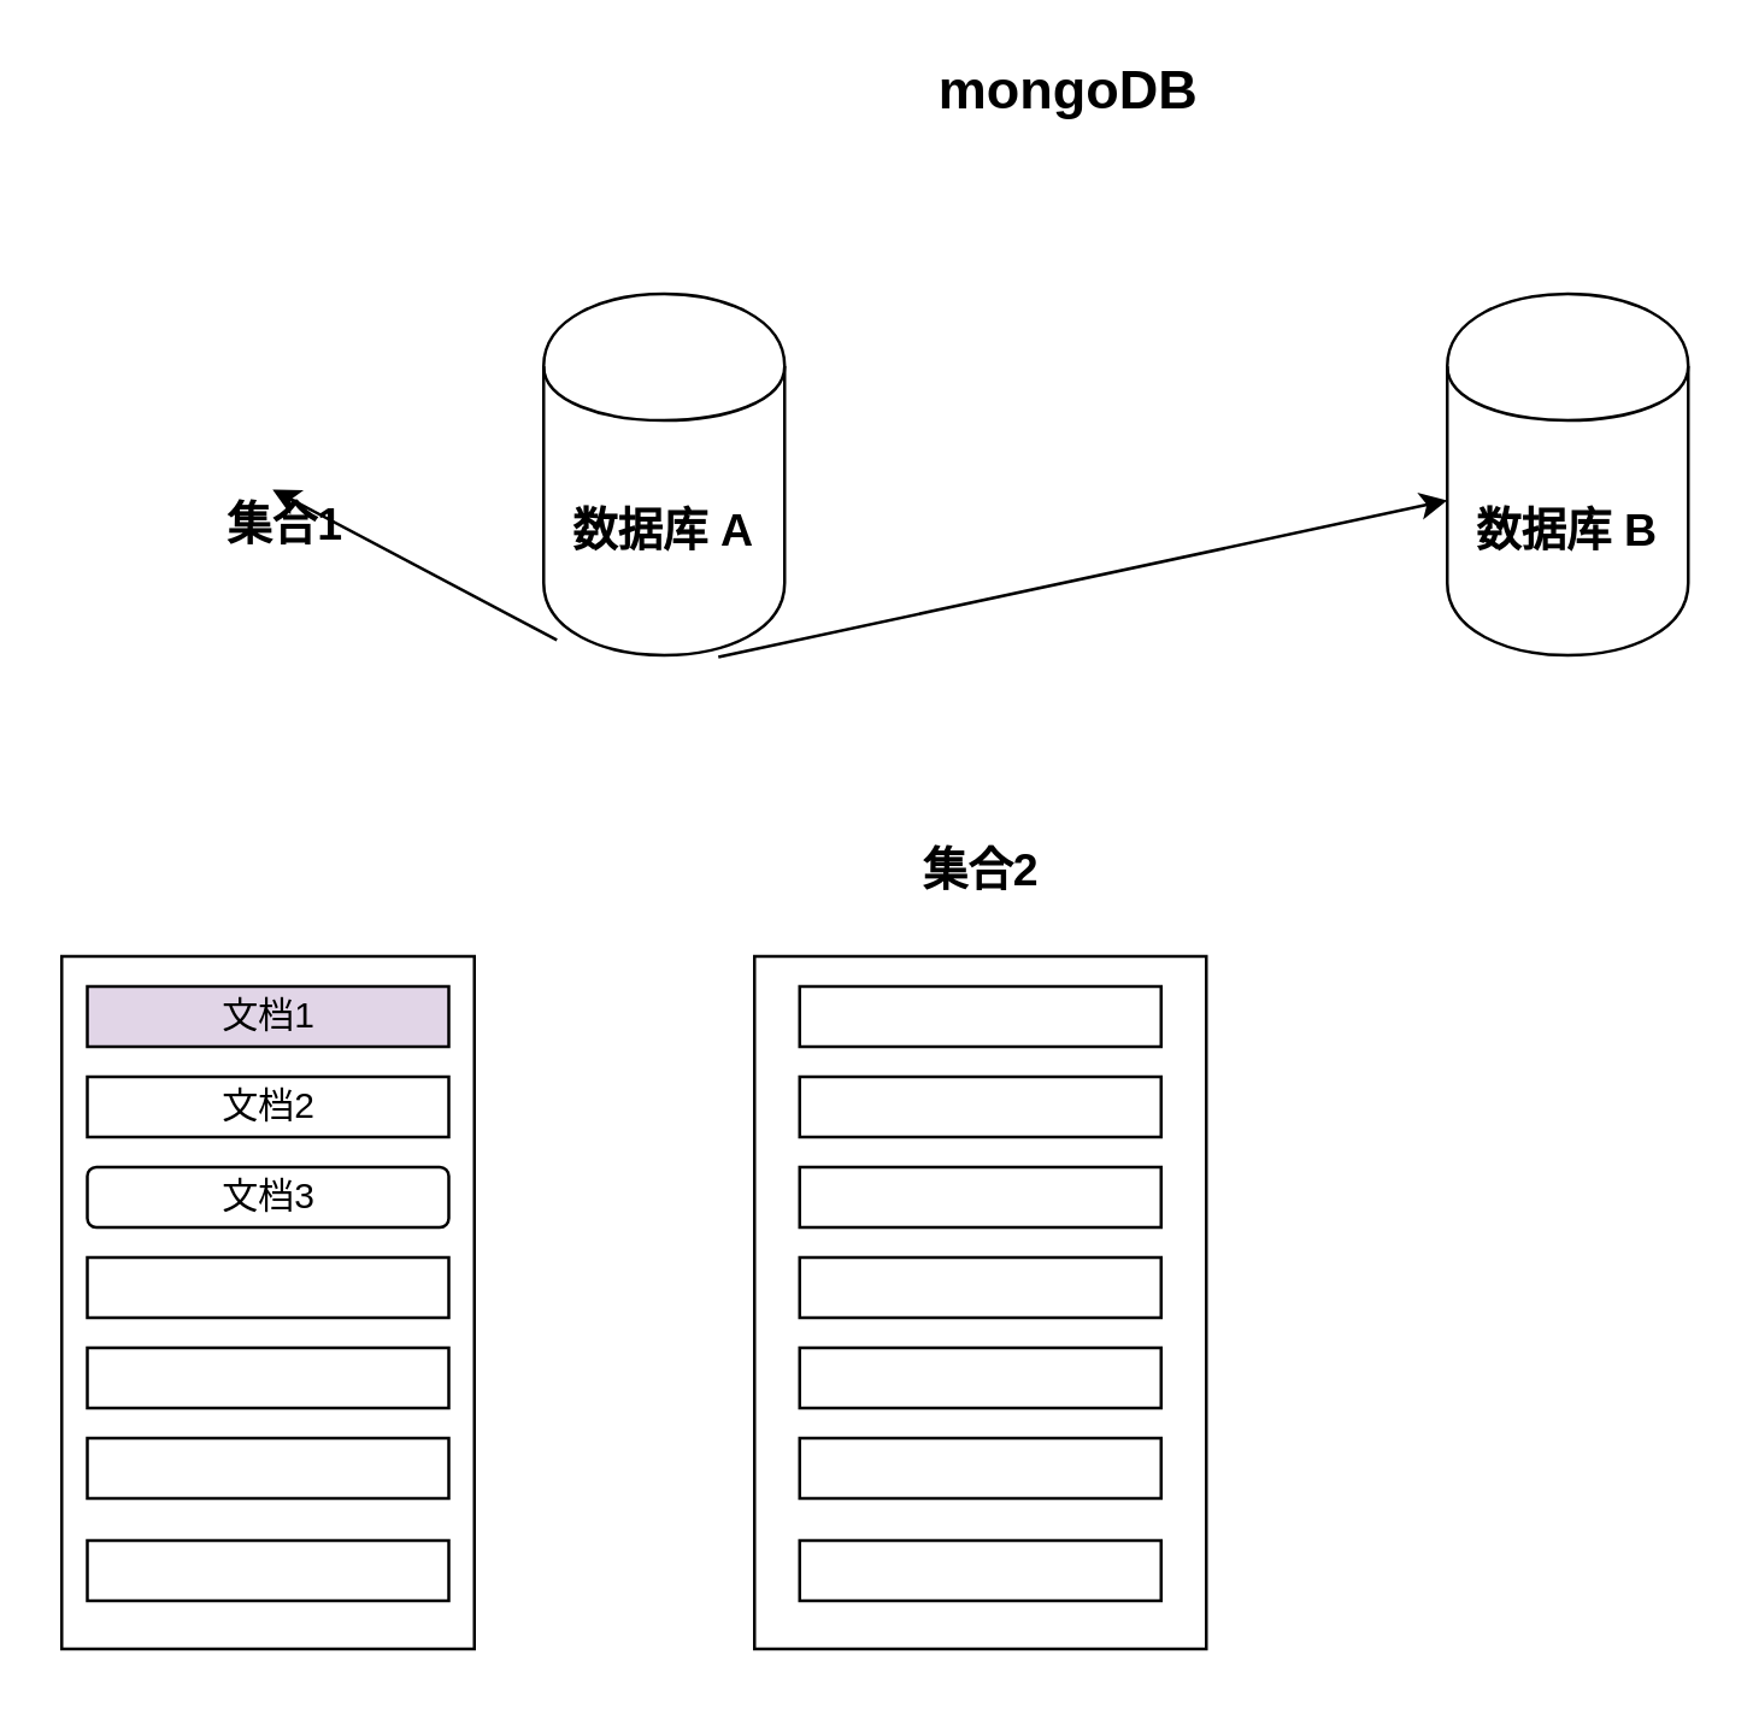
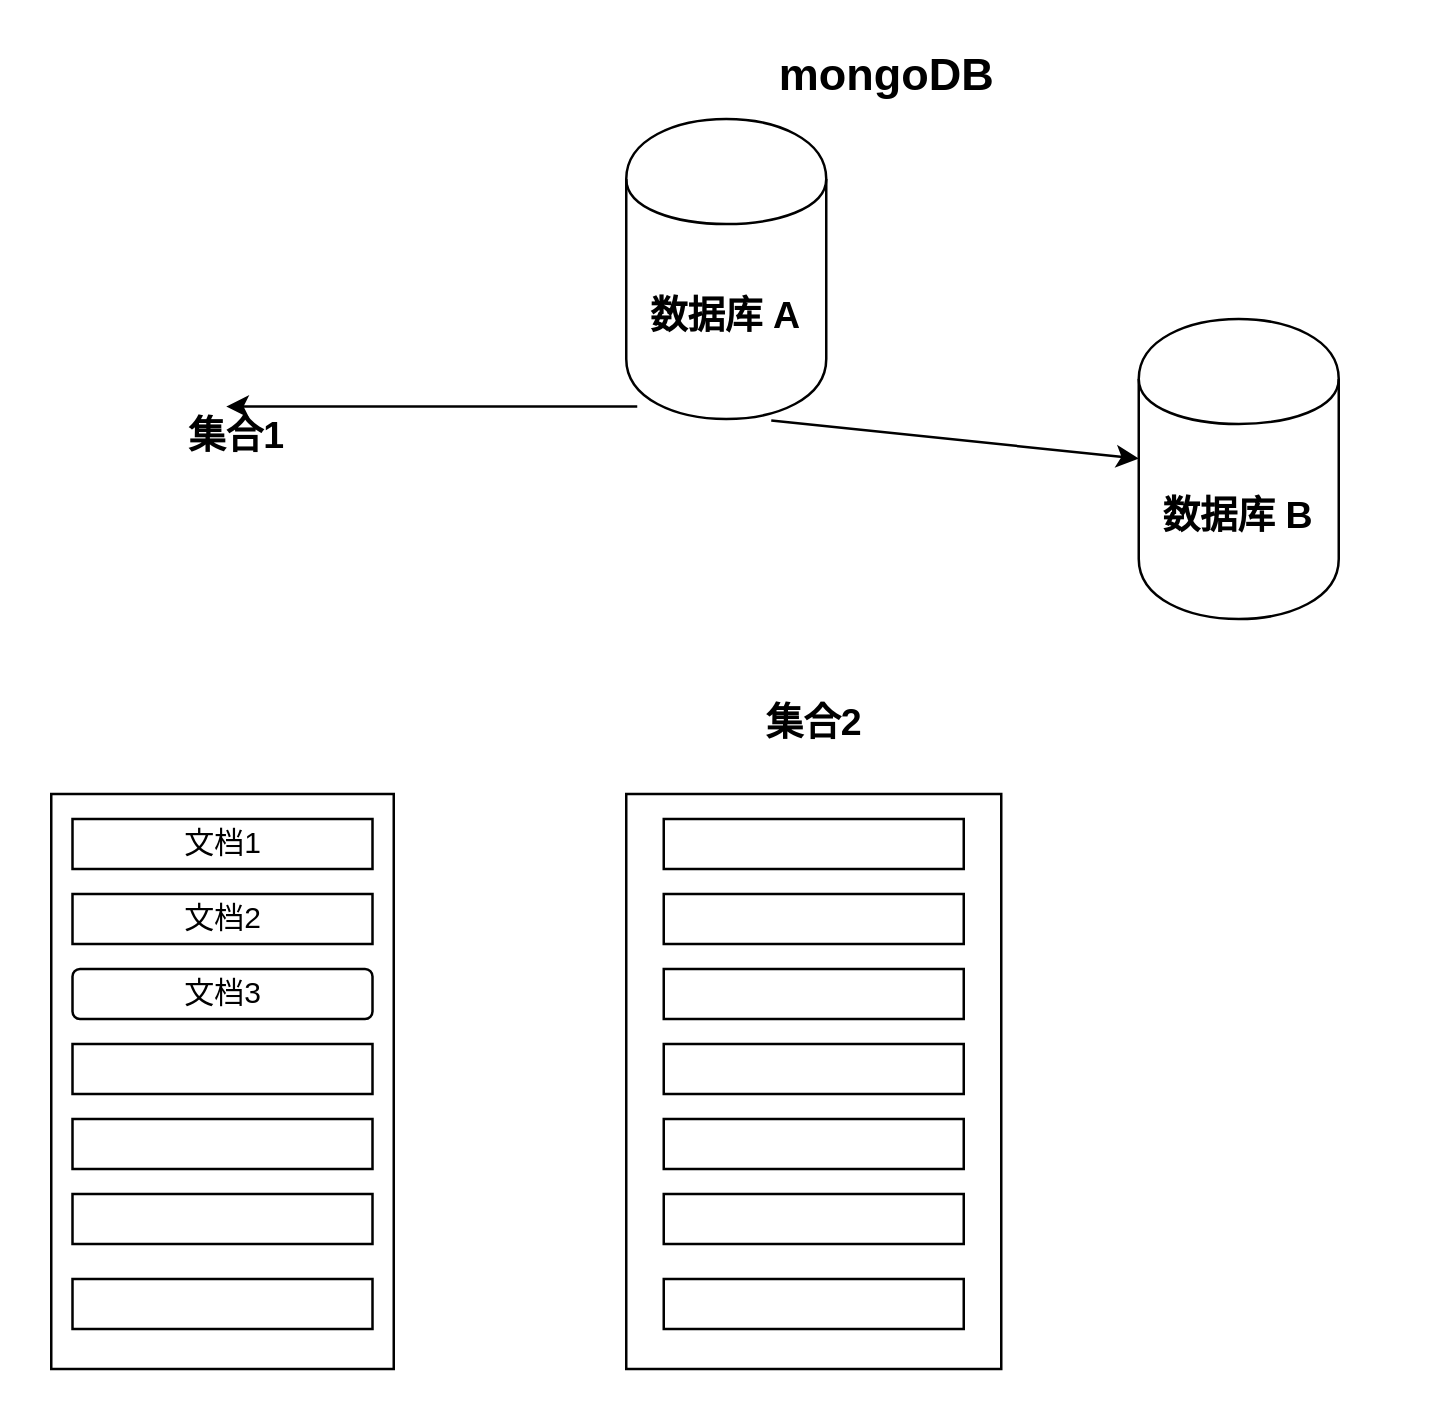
  <mxCell id="0" />
  <mxCell id="1" parent="0" />
- <mxCell id="2" value="&lt;font style=&quot;font-size: 15px&quot;&gt;&lt;b&gt;数据库 A&lt;/b&gt;&lt;/font&gt;" style="shape=cylinder;whiteSpace=wrap;html=1;boundedLbl=1;backgroundOutline=1;" vertex="1" parent="1"><mxGeometry x="180" y="97" width="80" height="120" as="geometry" /></mxCell>
- <mxCell id="3" value="&lt;font style=&quot;font-size: 15px&quot;&gt;&lt;b&gt;数据库 B&lt;/b&gt;&lt;/font&gt;" style="shape=cylinder;whiteSpace=wrap;html=1;boundedLbl=1;backgroundOutline=1;" vertex="1" parent="1"><mxGeometry x="480" y="97" width="80" height="120" as="geometry" /></mxCell>
+ <mxCell id="2" value="&lt;font style=&quot;font-size: 15px&quot;&gt;&lt;b&gt;数据库 A&lt;/b&gt;&lt;/font&gt;" style="shape=cylinder;whiteSpace=wrap;html=1;boundedLbl=1;backgroundOutline=1;" vertex="1" parent="1"><mxGeometry x="250" y="47" width="80" height="120" as="geometry" /></mxCell>
+ <mxCell id="3" value="&lt;font style=&quot;font-size: 15px&quot;&gt;&lt;b&gt;数据库 B&lt;/b&gt;&lt;/font&gt;" style="shape=cylinder;whiteSpace=wrap;html=1;boundedLbl=1;backgroundOutline=1;" vertex="1" parent="1"><mxGeometry x="455" y="127" width="80" height="120" as="geometry" /></mxCell>
  <mxCell id="4" value="&lt;font style=&quot;font-size: 18px&quot;&gt;&lt;b&gt;mongoDB&lt;/b&gt;&lt;/font&gt;" style="text;html=1;align=center;verticalAlign=middle;resizable=0;points=[];autosize=1;" vertex="1" parent="1"><mxGeometry x="304" y="20" width="100" height="20" as="geometry" /></mxCell>
  <mxCell id="5" value="" style="rounded=0;whiteSpace=wrap;html=1;" vertex="1" parent="1"><mxGeometry x="20" y="317" width="137" height="230" as="geometry" /></mxCell>
  <mxCell id="6" style="edgeStyle=orthogonalEdgeStyle;rounded=0;orthogonalLoop=1;jettySize=auto;html=1;exitX=0.5;exitY=1;exitDx=0;exitDy=0;" edge="1" parent="1"><mxGeometry relative="1" as="geometry"><mxPoint x="150" y="347" as="sourcePoint" /><mxPoint x="150" y="347" as="targetPoint" /></mxGeometry></mxCell>
- <mxCell id="7" value="文档1" style="rounded=0;whiteSpace=wrap;html=1;fillColor=#e1d5e7;" vertex="1" parent="1"><mxGeometry x="28.5" y="327" width="120" height="20" as="geometry" /></mxCell>
+ <mxCell id="7" value="文档1" style="rounded=0;whiteSpace=wrap;html=1;" vertex="1" parent="1"><mxGeometry x="28.5" y="327" width="120" height="20" as="geometry" /></mxCell>
  <mxCell id="8" value="&lt;span style=&quot;white-space: normal&quot;&gt;文档2&lt;/span&gt;" style="rounded=0;whiteSpace=wrap;html=1;" vertex="1" parent="1"><mxGeometry x="28.5" y="357" width="120" height="20" as="geometry" /></mxCell>
  <mxCell id="9" value="文档3" style="whiteSpace=wrap;html=1;rounded=1;" vertex="1" parent="1"><mxGeometry x="28.5" y="387" width="120" height="20" as="geometry" /></mxCell>
  <mxCell id="10" value="" style="rounded=0;whiteSpace=wrap;html=1;" vertex="1" parent="1"><mxGeometry x="28.5" y="417" width="120" height="20" as="geometry" /></mxCell>
  <mxCell id="11" value="" style="rounded=0;whiteSpace=wrap;html=1;" vertex="1" parent="1"><mxGeometry x="28.5" y="447" width="120" height="20" as="geometry" /></mxCell>
  <mxCell id="12" value="" style="rounded=0;whiteSpace=wrap;html=1;" vertex="1" parent="1"><mxGeometry x="28.5" y="477" width="120" height="20" as="geometry" /></mxCell>
  <mxCell id="13" value="" style="rounded=0;whiteSpace=wrap;html=1;" vertex="1" parent="1"><mxGeometry x="28.5" y="511" width="120" height="20" as="geometry" /></mxCell>
  <mxCell id="14" value="" style="rounded=0;whiteSpace=wrap;html=1;" vertex="1" parent="1"><mxGeometry x="250" y="317" width="150" height="230" as="geometry" /></mxCell>
  <mxCell id="15" style="edgeStyle=orthogonalEdgeStyle;rounded=0;orthogonalLoop=1;jettySize=auto;html=1;exitX=0.5;exitY=1;exitDx=0;exitDy=0;" edge="1" parent="1" source="7" target="7"><mxGeometry relative="1" as="geometry" /></mxCell>
  <mxCell id="16" value="" style="rounded=0;whiteSpace=wrap;html=1;" vertex="1" parent="1"><mxGeometry x="265" y="327" width="120" height="20" as="geometry" /></mxCell>
  <mxCell id="17" value="" style="rounded=0;whiteSpace=wrap;html=1;" vertex="1" parent="1"><mxGeometry x="265" y="357" width="120" height="20" as="geometry" /></mxCell>
  <mxCell id="18" value="" style="rounded=0;whiteSpace=wrap;html=1;" vertex="1" parent="1"><mxGeometry x="265" y="387" width="120" height="20" as="geometry" /></mxCell>
  <mxCell id="19" value="" style="rounded=0;whiteSpace=wrap;html=1;" vertex="1" parent="1"><mxGeometry x="265" y="417" width="120" height="20" as="geometry" /></mxCell>
  <mxCell id="20" value="" style="rounded=0;whiteSpace=wrap;html=1;" vertex="1" parent="1"><mxGeometry x="265" y="447" width="120" height="20" as="geometry" /></mxCell>
  <mxCell id="21" value="" style="rounded=0;whiteSpace=wrap;html=1;" vertex="1" parent="1"><mxGeometry x="265" y="477" width="120" height="20" as="geometry" /></mxCell>
  <mxCell id="22" value="" style="rounded=0;whiteSpace=wrap;html=1;" vertex="1" parent="1"><mxGeometry x="265" y="511" width="120" height="20" as="geometry" /></mxCell>
  <mxCell id="23" value="&lt;font style=&quot;font-size: 15px&quot;&gt;&lt;b&gt;集合1&lt;/b&gt;&lt;/font&gt;" style="text;html=1;align=center;verticalAlign=middle;resizable=0;points=[];autosize=1;" vertex="1" parent="1"><mxGeometry x="69" y="163" width="50" height="20" as="geometry" /></mxCell>
  <mxCell id="24" value="&lt;font style=&quot;font-size: 15px&quot;&gt;&lt;b&gt;集合2&lt;/b&gt;&lt;/font&gt;" style="text;html=1;align=center;verticalAlign=middle;resizable=0;points=[];autosize=1;" vertex="1" parent="1"><mxGeometry x="300" y="278" width="50" height="20" as="geometry" /></mxCell>
  <mxCell id="25" value="" style="endArrow=classic;html=1;exitX=0.055;exitY=0.958;exitDx=0;exitDy=0;exitPerimeter=0;entryX=0.42;entryY=-0.05;entryDx=0;entryDy=0;entryPerimeter=0;" edge="1" parent="1" source="2" target="23"><mxGeometry width="50" height="50" relative="1" as="geometry"><mxPoint x="120" y="227" as="sourcePoint" /><mxPoint x="40" y="257" as="targetPoint" /></mxGeometry></mxCell>
  <mxCell id="26" value="" style="endArrow=classic;html=1;exitX=0.725;exitY=1.005;exitDx=0;exitDy=0;exitPerimeter=0;" edge="1" parent="1" source="2" target="3"><mxGeometry width="50" height="50" relative="1" as="geometry"><mxPoint x="280" y="247" as="sourcePoint" /><mxPoint x="330" y="197" as="targetPoint" /></mxGeometry></mxCell>
